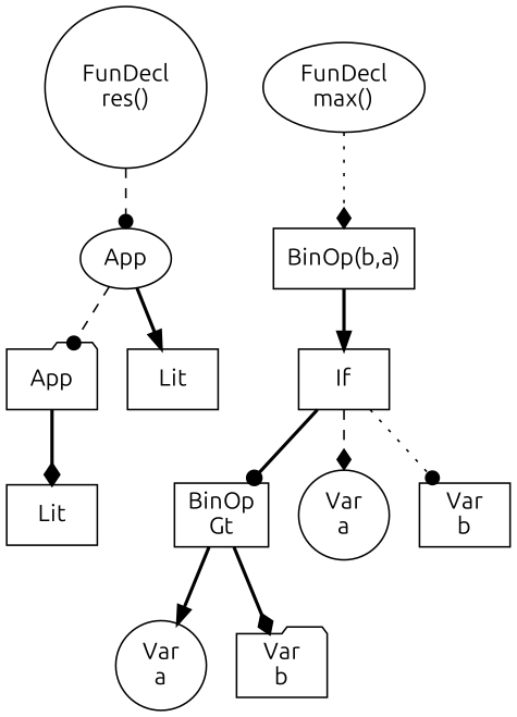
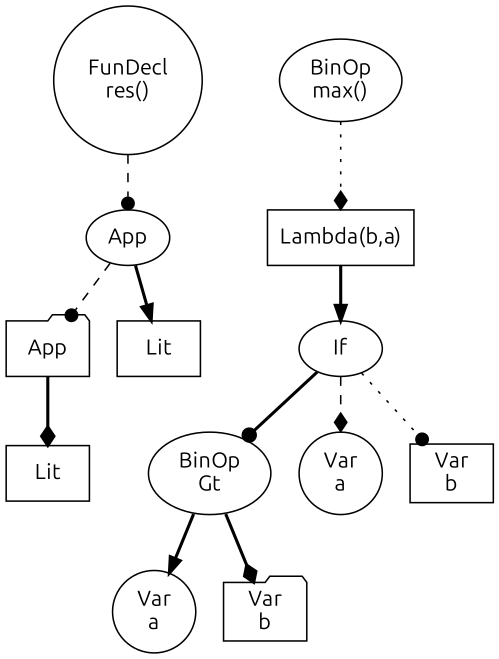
  digraph {
    fontname=Ubuntu
    node [fontname=Ubuntu shape=ellipse]
    edge [arrowhead=dot fontname=Ubuntu style=bold]
    n1 [label="FunDecl\nres()" shape=circle]
    n2 [label=App]
    n3 [label=App shape=folder]
    n4 [label=Lit shape=box]
    n5 [label=Lit shape=box]
-   n6 [label="FunDecl\nmax()"]
-   n7 [label="BinOp(b,a)" shape=box]
-   n8 [label=If shape=box]
-   n9 [label="BinOp\nGt" shape=box]
+   n6 [label="BinOp\nmax()"]
+   n7 [label="Lambda(b,a)" shape=box]
+   n8 [label=If]
+   n9 [label="BinOp\nGt"]
    n10 [label="Var\na"]
    n11 [label="Var\nb" shape=box]
    n12 [label="Var\na"]
    n13 [label="Var\nb" shape=folder]
    n1 -> n2 [style=dashed]
    n2 -> n3 [style=dashed]
    n2 -> n4 [arrowhead=normal]
    n3 -> n5 [arrowhead=diamond]
    n6 -> n7 [arrowhead=diamond style=dotted]
    n7 -> n8 [arrowhead=normal]
    n8 -> n9
    n8 -> n10 [arrowhead=diamond style=dashed]
    n8 -> n11 [style=dotted]
    n9 -> n12 [arrowhead=normal]
    n9 -> n13 [arrowhead=diamond]
  }
